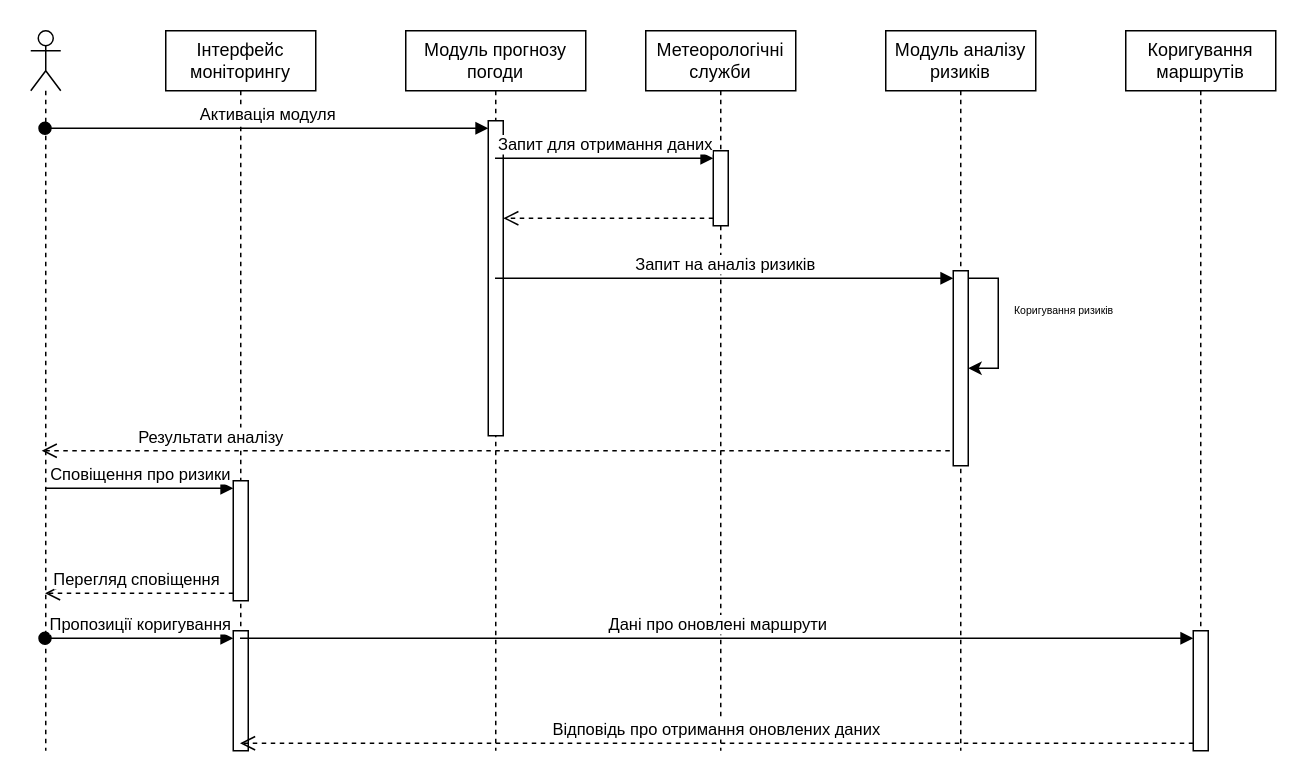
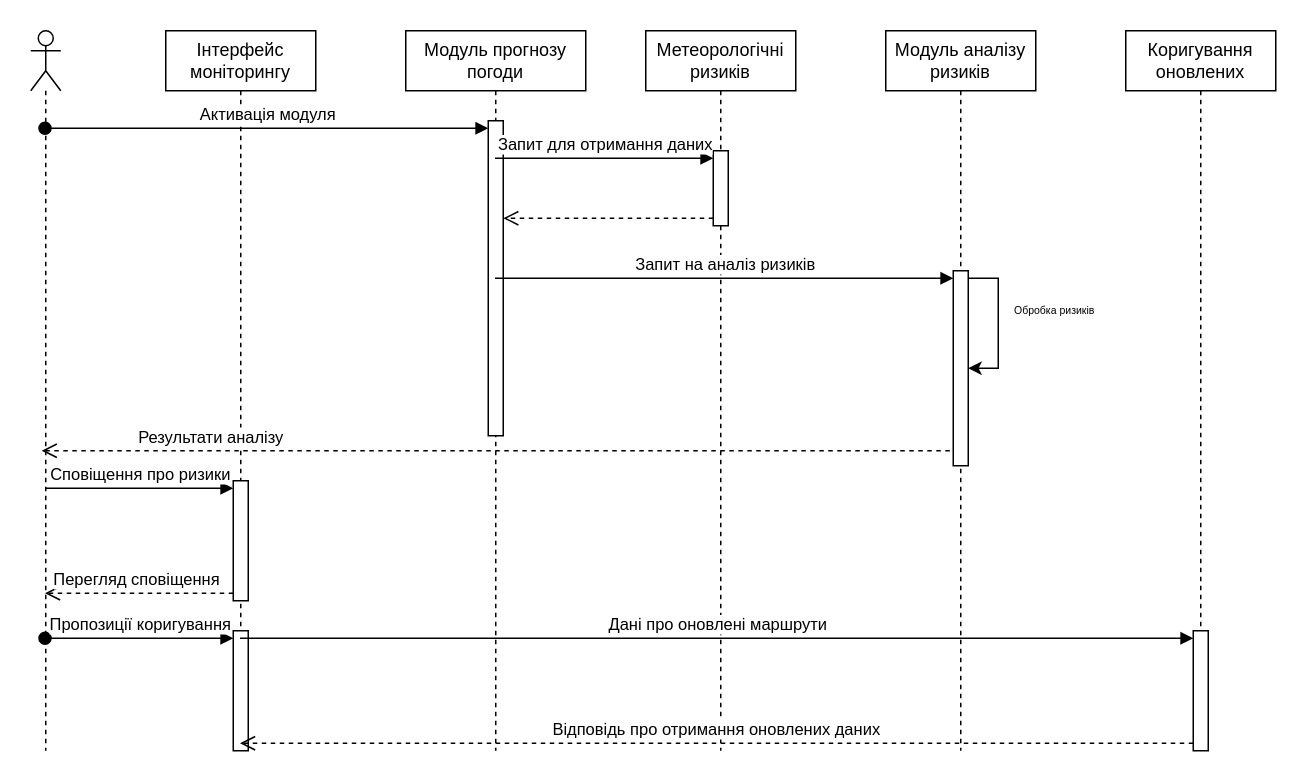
  <mxCell id="0" />
  <mxCell id="1" parent="0" />
  <mxCell id="2" value="" style="shape=umlLifeline;perimeter=lifelinePerimeter;whiteSpace=wrap;html=1;container=1;dropTarget=0;collapsible=0;recursiveResize=0;outlineConnect=0;portConstraint=eastwest;newEdgeStyle={&quot;curved&quot;:0,&quot;rounded&quot;:0};participant=umlActor;fontSize=15;labelBackgroundColor=default;fontColor=light-dark(#000000,#FFFFFF);" vertex="1" parent="1"><mxGeometry x="20" y="20" width="20" height="480" as="geometry" /></mxCell>
  <mxCell id="3" value="Інтерфейс моніторингу" style="shape=umlLifeline;perimeter=lifelinePerimeter;whiteSpace=wrap;html=1;container=1;dropTarget=0;collapsible=0;recursiveResize=0;outlineConnect=0;portConstraint=eastwest;newEdgeStyle={&quot;curved&quot;:0,&quot;rounded&quot;:0};" vertex="1" parent="1"><mxGeometry x="110" y="20" width="100" height="480" as="geometry" /></mxCell>
  <mxCell id="4" value="" style="html=1;points=[[0,0,0,0,5],[0,1,0,0,-5],[1,0,0,0,5],[1,1,0,0,-5]];perimeter=orthogonalPerimeter;outlineConnect=0;targetShapes=umlLifeline;portConstraint=eastwest;newEdgeStyle={&quot;curved&quot;:0,&quot;rounded&quot;:0};" vertex="1" parent="3"><mxGeometry x="45" y="300" width="10" height="80" as="geometry" /></mxCell>
  <mxCell id="5" value="" style="html=1;points=[[0,0,0,0,5],[0,1,0,0,-5],[1,0,0,0,5],[1,1,0,0,-5]];perimeter=orthogonalPerimeter;outlineConnect=0;targetShapes=umlLifeline;portConstraint=eastwest;newEdgeStyle={&quot;curved&quot;:0,&quot;rounded&quot;:0};" vertex="1" parent="3"><mxGeometry x="45" y="400" width="10" height="80" as="geometry" /></mxCell>
  <mxCell id="6" value="Модуль прогнозу погоди" style="shape=umlLifeline;perimeter=lifelinePerimeter;whiteSpace=wrap;html=1;container=1;dropTarget=0;collapsible=0;recursiveResize=0;outlineConnect=0;portConstraint=eastwest;newEdgeStyle={&quot;curved&quot;:0,&quot;rounded&quot;:0};" vertex="1" parent="1"><mxGeometry x="270" y="20" width="120" height="480" as="geometry" /></mxCell>
  <mxCell id="7" value="" style="html=1;points=[[0,0,0,0,5],[0,1,0,0,-5],[1,0,0,0,5],[1,1,0,0,-5]];perimeter=orthogonalPerimeter;outlineConnect=0;targetShapes=umlLifeline;portConstraint=eastwest;newEdgeStyle={&quot;curved&quot;:0,&quot;rounded&quot;:0};" vertex="1" parent="6"><mxGeometry x="55" y="60" width="10" height="210" as="geometry" /></mxCell>
- <mxCell id="8" value="Метеорологічні служби" style="shape=umlLifeline;perimeter=lifelinePerimeter;whiteSpace=wrap;html=1;container=1;dropTarget=0;collapsible=0;recursiveResize=0;outlineConnect=0;portConstraint=eastwest;newEdgeStyle={&quot;curved&quot;:0,&quot;rounded&quot;:0};" vertex="1" parent="1"><mxGeometry x="430" y="20" width="100" height="480" as="geometry" /></mxCell>
+ <mxCell id="8" value="Метеорологічні ризиків" style="shape=umlLifeline;perimeter=lifelinePerimeter;whiteSpace=wrap;html=1;container=1;dropTarget=0;collapsible=0;recursiveResize=0;outlineConnect=0;portConstraint=eastwest;newEdgeStyle={&quot;curved&quot;:0,&quot;rounded&quot;:0};" vertex="1" parent="1"><mxGeometry x="430" y="20" width="100" height="480" as="geometry" /></mxCell>
  <mxCell id="9" value="" style="html=1;points=[[0,0,0,0,5],[0,1,0,0,-5],[1,0,0,0,5],[1,1,0,0,-5]];perimeter=orthogonalPerimeter;outlineConnect=0;targetShapes=umlLifeline;portConstraint=eastwest;newEdgeStyle={&quot;curved&quot;:0,&quot;rounded&quot;:0};" vertex="1" parent="8"><mxGeometry x="45" y="80" width="10" height="50" as="geometry" /></mxCell>
  <mxCell id="10" value="Модуль аналізу ризиків" style="shape=umlLifeline;perimeter=lifelinePerimeter;whiteSpace=wrap;html=1;container=1;dropTarget=0;collapsible=0;recursiveResize=0;outlineConnect=0;portConstraint=eastwest;newEdgeStyle={&quot;curved&quot;:0,&quot;rounded&quot;:0};" vertex="1" parent="1"><mxGeometry x="590" y="20" width="100" height="480" as="geometry" /></mxCell>
  <mxCell id="11" value="" style="html=1;points=[[0,0,0,0,5],[0,1,0,0,-5],[1,0,0,0,5],[1,1,0,0,-5]];perimeter=orthogonalPerimeter;outlineConnect=0;targetShapes=umlLifeline;portConstraint=eastwest;newEdgeStyle={&quot;curved&quot;:0,&quot;rounded&quot;:0};" vertex="1" parent="10"><mxGeometry x="45" y="160" width="10" height="130" as="geometry" /></mxCell>
  <mxCell id="12" style="edgeStyle=orthogonalEdgeStyle;rounded=0;orthogonalLoop=1;jettySize=auto;html=1;curved=0;exitX=1;exitY=0;exitDx=0;exitDy=5;exitPerimeter=0;fontSize=15;textShadow=0;" edge="1" parent="10" source="11" target="11"><mxGeometry relative="1" as="geometry" /></mxCell>
- <mxCell id="13" value="Коригування маршрутів" style="shape=umlLifeline;perimeter=lifelinePerimeter;whiteSpace=wrap;html=1;container=1;dropTarget=0;collapsible=0;recursiveResize=0;outlineConnect=0;portConstraint=eastwest;newEdgeStyle={&quot;curved&quot;:0,&quot;rounded&quot;:0};" vertex="1" parent="1"><mxGeometry x="750" y="20" width="100" height="480" as="geometry" /></mxCell>
+ <mxCell id="13" value="Коригування оновлених" style="shape=umlLifeline;perimeter=lifelinePerimeter;whiteSpace=wrap;html=1;container=1;dropTarget=0;collapsible=0;recursiveResize=0;outlineConnect=0;portConstraint=eastwest;newEdgeStyle={&quot;curved&quot;:0,&quot;rounded&quot;:0};" vertex="1" parent="1"><mxGeometry x="750" y="20" width="100" height="480" as="geometry" /></mxCell>
  <mxCell id="14" value="" style="html=1;points=[[0,0,0,0,5],[0,1,0,0,-5],[1,0,0,0,5],[1,1,0,0,-5]];perimeter=orthogonalPerimeter;outlineConnect=0;targetShapes=umlLifeline;portConstraint=eastwest;newEdgeStyle={&quot;curved&quot;:0,&quot;rounded&quot;:0};" vertex="1" parent="13"><mxGeometry x="45" y="400" width="10" height="80" as="geometry" /></mxCell>
  <mxCell id="15" value="Активація модуля" style="html=1;verticalAlign=bottom;startArrow=oval;endArrow=block;startSize=8;curved=0;rounded=0;entryX=0;entryY=0;entryDx=0;entryDy=5;" edge="1" parent="1" source="2" target="7"><mxGeometry relative="1" as="geometry"><mxPoint x="255" y="85" as="sourcePoint" /></mxGeometry></mxCell>
  <mxCell id="16" value="" style="html=1;verticalAlign=bottom;endArrow=open;dashed=1;endSize=8;curved=0;rounded=0;exitX=0;exitY=1;exitDx=0;exitDy=-5;" edge="1" parent="1" source="9" target="7"><mxGeometry relative="1" as="geometry"><mxPoint x="405" y="175" as="targetPoint" /></mxGeometry></mxCell>
  <mxCell id="17" value="Запит для отримання даних" style="html=1;verticalAlign=bottom;endArrow=block;curved=0;rounded=0;entryX=0;entryY=0;entryDx=0;entryDy=5;" edge="1" parent="1" source="6" target="9"><mxGeometry relative="1" as="geometry"><mxPoint x="405" y="105" as="sourcePoint" /></mxGeometry></mxCell>
  <mxCell id="18" value="Запит на аналіз ризиків" style="html=1;verticalAlign=bottom;endArrow=block;curved=0;rounded=0;entryX=0;entryY=0;entryDx=0;entryDy=5;" edge="1" parent="1" source="6" target="11"><mxGeometry relative="1" as="geometry"><mxPoint x="565" y="185" as="sourcePoint" /></mxGeometry></mxCell>
  <mxCell id="19" value="" style="html=1;verticalAlign=bottom;endArrow=open;dashed=1;endSize=8;curved=0;rounded=0;exitX=0;exitY=1;exitDx=0;exitDy=-5;" edge="1" parent="1"><mxGeometry relative="1" as="geometry"><mxPoint x="27.291" y="300" as="targetPoint" /><mxPoint x="632.7" y="300" as="sourcePoint" /></mxGeometry></mxCell>
  <mxCell id="20" value="Результати аналізу" style="edgeLabel;html=1;align=center;verticalAlign=middle;resizable=0;points=[];" vertex="1" connectable="0" parent="19"><mxGeometry x="0.773" y="-1" relative="1" as="geometry"><mxPoint x="44" y="-9" as="offset" /></mxGeometry></mxCell>
- <mxCell id="21" value="&lt;font style=&quot;font-size: 7px;&quot;&gt;Коригування ризиків&lt;/font&gt;" style="text;strokeColor=none;fillColor=none;align=left;verticalAlign=middle;spacingLeft=4;spacingRight=4;overflow=hidden;points=[[0,0.5],[1,0.5]];portConstraint=eastwest;rotatable=0;whiteSpace=wrap;html=1;" vertex="1" parent="1"><mxGeometry x="670" y="190" width="90" height="30" as="geometry" /></mxCell>
+ <mxCell id="21" value="&lt;font style=&quot;font-size: 7px;&quot;&gt;Обробка ризиків&lt;/font&gt;" style="text;strokeColor=none;fillColor=none;align=left;verticalAlign=middle;spacingLeft=4;spacingRight=4;overflow=hidden;points=[[0,0.5],[1,0.5]];portConstraint=eastwest;rotatable=0;whiteSpace=wrap;html=1;" vertex="1" parent="1"><mxGeometry x="670" y="190" width="90" height="30" as="geometry" /></mxCell>
  <mxCell id="22" value="Сповіщення про ризики" style="html=1;verticalAlign=bottom;endArrow=block;curved=0;rounded=0;entryX=0;entryY=0;entryDx=0;entryDy=5;" edge="1" parent="1" source="2" target="4"><mxGeometry relative="1" as="geometry"><mxPoint x="85" y="325" as="sourcePoint" /></mxGeometry></mxCell>
  <mxCell id="23" value="Перегляд сповіщення&amp;nbsp;" style="html=1;verticalAlign=bottom;endArrow=open;dashed=1;endSize=8;curved=0;rounded=0;exitX=0;exitY=1;exitDx=0;exitDy=-5;" edge="1" parent="1" source="4" target="2"><mxGeometry relative="1" as="geometry"><mxPoint x="85" y="395" as="targetPoint" /></mxGeometry></mxCell>
  <mxCell id="24" value="Пропозиції коригування" style="html=1;verticalAlign=bottom;startArrow=oval;endArrow=block;startSize=8;curved=0;rounded=0;entryX=0;entryY=0;entryDx=0;entryDy=5;" edge="1" parent="1" source="2" target="5"><mxGeometry relative="1" as="geometry"><mxPoint x="85" y="425" as="sourcePoint" /></mxGeometry></mxCell>
  <mxCell id="25" value="Дані про оновлені маршрути" style="html=1;verticalAlign=bottom;endArrow=block;curved=0;rounded=0;entryX=0;entryY=0;entryDx=0;entryDy=5;" edge="1" parent="1" source="3" target="14"><mxGeometry relative="1" as="geometry"><mxPoint x="720" y="420" as="sourcePoint" /></mxGeometry></mxCell>
  <mxCell id="26" value="Відповідь про отримання оновлених даних" style="html=1;verticalAlign=bottom;endArrow=open;dashed=1;endSize=8;curved=0;rounded=0;exitX=0;exitY=1;exitDx=0;exitDy=-5;" edge="1" parent="1" source="14" target="3"><mxGeometry relative="1" as="geometry"><mxPoint x="725" y="495" as="targetPoint" /></mxGeometry></mxCell>
